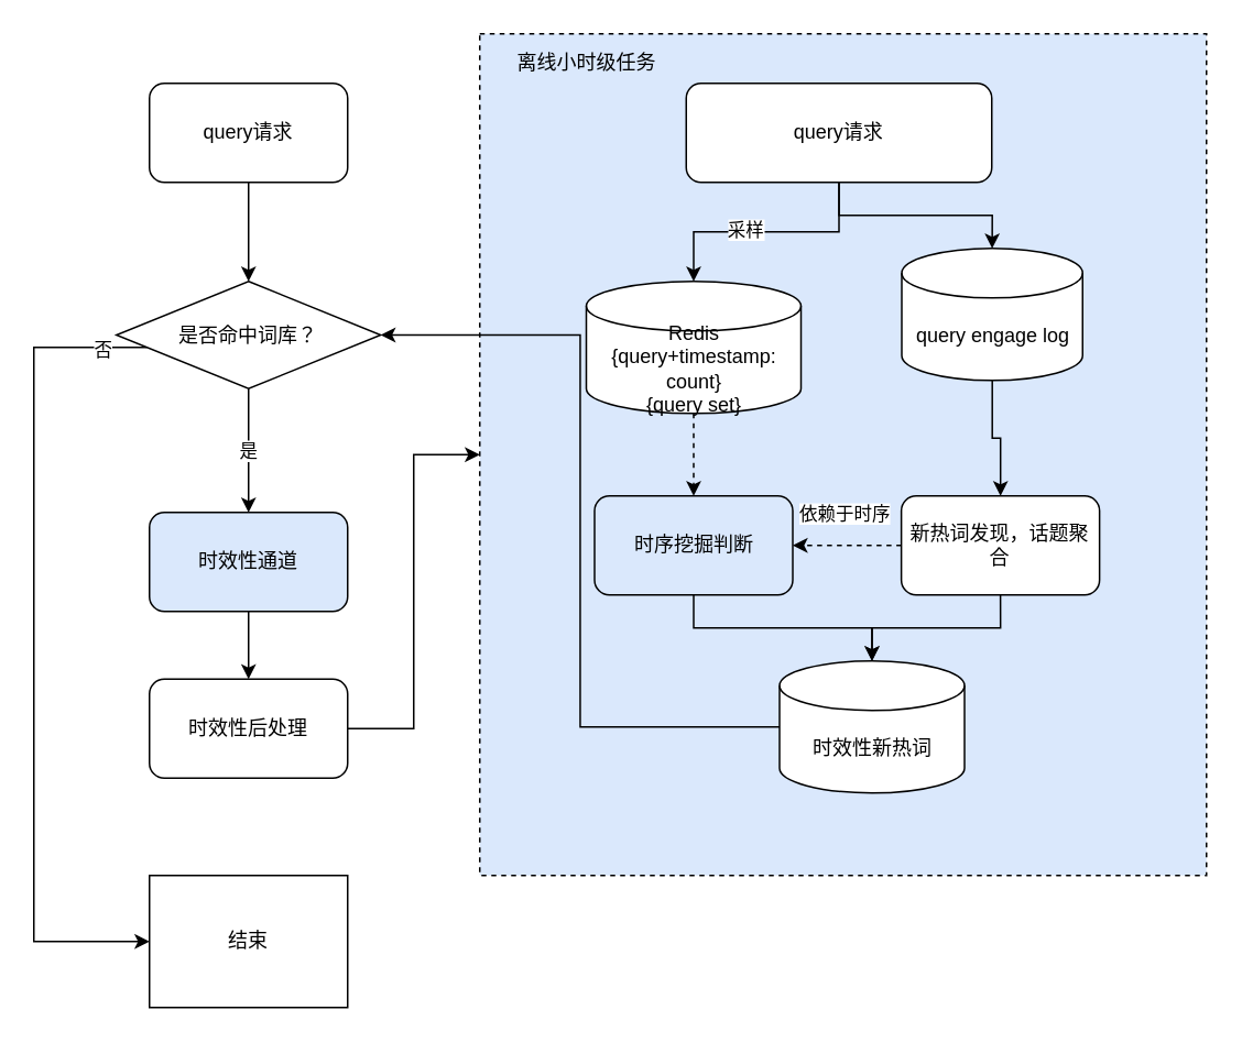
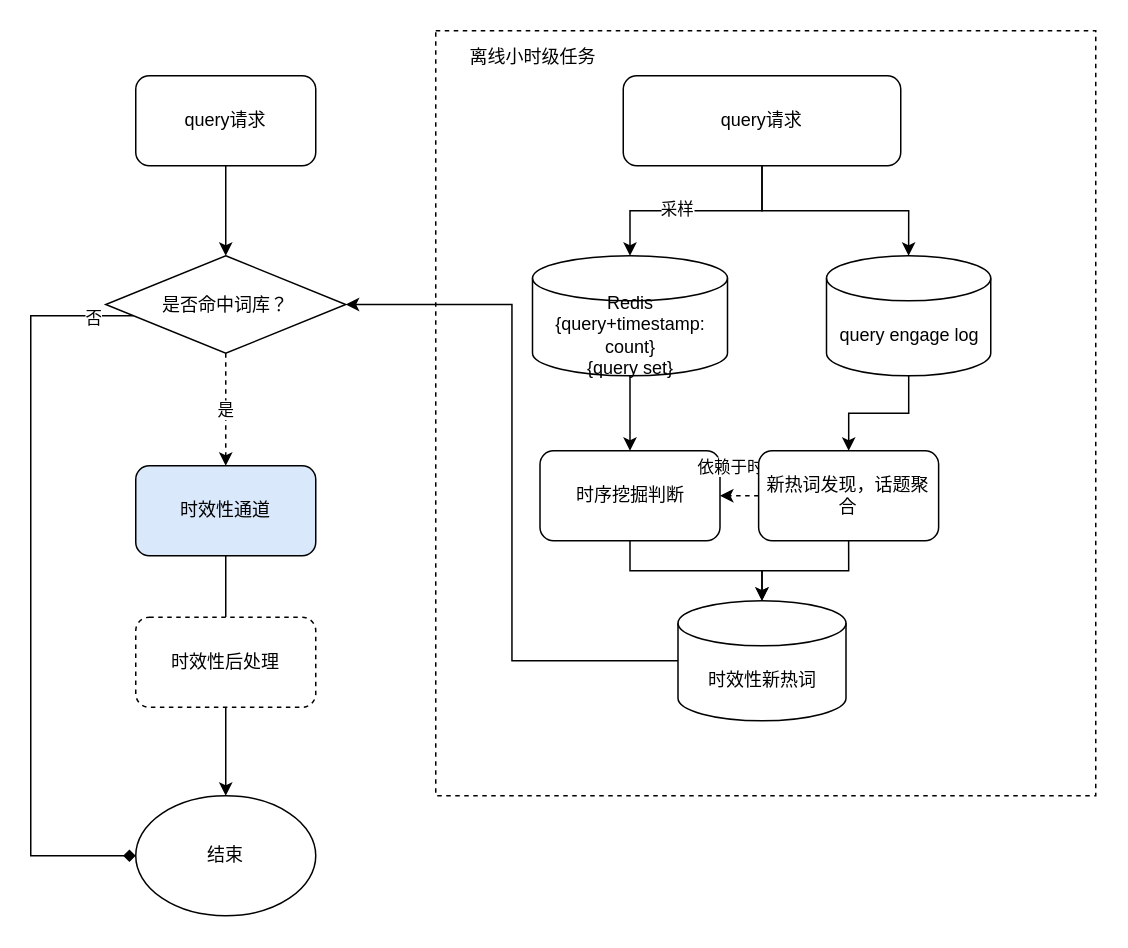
  <mxCell id="0" />
  <mxCell id="1" parent="0" />
- <mxCell id="2" value="离线小时级任务&amp;nbsp; &amp;nbsp; &amp;nbsp; &amp;nbsp; &amp;nbsp; &amp;nbsp; &amp;nbsp; &amp;nbsp; &amp;nbsp; &amp;nbsp; &amp;nbsp; &amp;nbsp; &amp;nbsp; &amp;nbsp; &amp;nbsp; &amp;nbsp; &amp;nbsp; &amp;nbsp; &amp;nbsp; &amp;nbsp; &amp;nbsp; &amp;nbsp; &amp;nbsp; &amp;nbsp; &amp;nbsp; &amp;nbsp; &amp;nbsp; &amp;nbsp; &amp;nbsp; &amp;nbsp; &amp;nbsp; &amp;nbsp; &amp;nbsp; &amp;nbsp; &amp;nbsp; &amp;nbsp; &amp;nbsp; &amp;nbsp; &amp;nbsp; &amp;nbsp; &amp;nbsp; &amp;nbsp; &amp;nbsp; &amp;nbsp; &amp;nbsp; &amp;nbsp; &amp;nbsp;&lt;br&gt;&lt;br&gt;&lt;br&gt;&lt;br&gt;&lt;br&gt;&lt;br&gt;&lt;br&gt;&lt;br&gt;&lt;br&gt;&lt;br&gt;&lt;br&gt;&lt;br&gt;&lt;br&gt;&lt;br&gt;&lt;br&gt;&lt;br&gt;&lt;br&gt;&lt;br&gt;&lt;br&gt;&lt;br&gt;&lt;br&gt;&lt;br&gt;&lt;br&gt;&lt;br&gt;&lt;br&gt;&lt;br&gt;&lt;br&gt;&lt;br&gt;&lt;br&gt;&lt;br&gt;&lt;br&gt;&lt;br&gt;&lt;br&gt;&lt;br&gt;" style="rounded=0;whiteSpace=wrap;html=1;dashed=1;fillColor=#dae8fc;" vertex="1" parent="1"><mxGeometry x="290" y="20" width="440" height="510" as="geometry" /></mxCell>
+ <mxCell id="2" value="离线小时级任务&amp;nbsp; &amp;nbsp; &amp;nbsp; &amp;nbsp; &amp;nbsp; &amp;nbsp; &amp;nbsp; &amp;nbsp; &amp;nbsp; &amp;nbsp; &amp;nbsp; &amp;nbsp; &amp;nbsp; &amp;nbsp; &amp;nbsp; &amp;nbsp; &amp;nbsp; &amp;nbsp; &amp;nbsp; &amp;nbsp; &amp;nbsp; &amp;nbsp; &amp;nbsp; &amp;nbsp; &amp;nbsp; &amp;nbsp; &amp;nbsp; &amp;nbsp; &amp;nbsp; &amp;nbsp; &amp;nbsp; &amp;nbsp; &amp;nbsp; &amp;nbsp; &amp;nbsp; &amp;nbsp; &amp;nbsp; &amp;nbsp; &amp;nbsp; &amp;nbsp; &amp;nbsp; &amp;nbsp; &amp;nbsp; &amp;nbsp; &amp;nbsp; &amp;nbsp; &amp;nbsp;&lt;br&gt;&lt;br&gt;&lt;br&gt;&lt;br&gt;&lt;br&gt;&lt;br&gt;&lt;br&gt;&lt;br&gt;&lt;br&gt;&lt;br&gt;&lt;br&gt;&lt;br&gt;&lt;br&gt;&lt;br&gt;&lt;br&gt;&lt;br&gt;&lt;br&gt;&lt;br&gt;&lt;br&gt;&lt;br&gt;&lt;br&gt;&lt;br&gt;&lt;br&gt;&lt;br&gt;&lt;br&gt;&lt;br&gt;&lt;br&gt;&lt;br&gt;&lt;br&gt;&lt;br&gt;&lt;br&gt;&lt;br&gt;&lt;br&gt;&lt;br&gt;" style="rounded=0;whiteSpace=wrap;html=1;dashed=1" vertex="1" parent="1"><mxGeometry x="290" y="20" width="440" height="510" as="geometry" /></mxCell>
  <mxCell id="3" style="edgeStyle=orthogonalEdgeStyle;rounded=0;orthogonalLoop=1;jettySize=auto;html=1;entryX=0.5;entryY=0;entryDx=0;entryDy=0;entryPerimeter=0;" edge="1" parent="1" source="6" target="8"><mxGeometry relative="1" as="geometry" /></mxCell>
  <mxCell id="4" value="采样" style="edgeLabel;html=1;align=center;verticalAlign=middle;resizable=0;points=[];" vertex="1" connectable="0" parent="3"><mxGeometry x="0.182" y="-2" relative="1" as="geometry"><mxPoint as="offset" /></mxGeometry></mxCell>
  <mxCell id="5" style="edgeStyle=orthogonalEdgeStyle;rounded=0;orthogonalLoop=1;jettySize=auto;html=1;entryX=0.5;entryY=0;entryDx=0;entryDy=0;entryPerimeter=0;" edge="1" parent="1" source="6" target="10"><mxGeometry relative="1" as="geometry" /></mxCell>
  <mxCell id="6" value="query请求" style="rounded=1;whiteSpace=wrap;html=1;" vertex="1" parent="1"><mxGeometry x="415" y="50" width="185" height="60" as="geometry" /></mxCell>
- <mxCell id="7" style="edgeStyle=orthogonalEdgeStyle;rounded=0;orthogonalLoop=1;jettySize=auto;html=1;entryX=0.5;entryY=0;entryDx=0;entryDy=0;dashed=1;" edge="1" parent="1" source="8" target="12"><mxGeometry relative="1" as="geometry" /></mxCell>
+ <mxCell id="7" style="edgeStyle=orthogonalEdgeStyle;rounded=0;orthogonalLoop=1;jettySize=auto;html=1;entryX=0.5;entryY=0;entryDx=0;entryDy=0;" edge="1" parent="1" source="8" target="12"><mxGeometry relative="1" as="geometry" /></mxCell>
  <mxCell id="8" value="Redis&lt;br&gt;{query+timestamp: count}&lt;br&gt;{query set}" style="shape=cylinder3;whiteSpace=wrap;html=1;boundedLbl=1;backgroundOutline=1;size=15;" vertex="1" parent="1"><mxGeometry x="354.5" y="170" width="130" height="80" as="geometry" /></mxCell>
  <mxCell id="9" style="edgeStyle=orthogonalEdgeStyle;rounded=0;orthogonalLoop=1;jettySize=auto;html=1;" edge="1" parent="1" source="10" target="16"><mxGeometry relative="1" as="geometry" /></mxCell>
- <mxCell id="10" value="query engage log" style="shape=cylinder3;whiteSpace=wrap;html=1;boundedLbl=1;backgroundOutline=1;size=15;" vertex="1" parent="1"><mxGeometry x="545.5" y="150" width="109.5" height="80" as="geometry" /></mxCell>
+ <mxCell id="10" value="query engage log" style="shape=cylinder3;whiteSpace=wrap;html=1;boundedLbl=1;backgroundOutline=1;size=15;" vertex="1" parent="1"><mxGeometry x="550.5" y="170" width="109.5" height="80" as="geometry" /></mxCell>
  <mxCell id="11" style="edgeStyle=orthogonalEdgeStyle;rounded=0;orthogonalLoop=1;jettySize=auto;html=1;exitX=0.5;exitY=1;exitDx=0;exitDy=0;entryX=0.5;entryY=0;entryDx=0;entryDy=0;entryPerimeter=0;" edge="1" parent="1" source="12" target="18"><mxGeometry relative="1" as="geometry" /></mxCell>
- <mxCell id="12" value="时序挖掘判断" style="rounded=1;whiteSpace=wrap;html=1;fillColor=#dae8fc;" vertex="1" parent="1"><mxGeometry x="359.5" y="300" width="120" height="60" as="geometry" /></mxCell>
+ <mxCell id="12" value="时序挖掘判断" style="rounded=1;whiteSpace=wrap;html=1;" vertex="1" parent="1"><mxGeometry x="359.5" y="300" width="120" height="60" as="geometry" /></mxCell>
  <mxCell id="13" style="edgeStyle=orthogonalEdgeStyle;rounded=0;orthogonalLoop=1;jettySize=auto;html=1;exitX=0;exitY=0.5;exitDx=0;exitDy=0;entryX=1;entryY=0.5;entryDx=0;entryDy=0;dashed=1;" edge="1" parent="1" source="16" target="12"><mxGeometry relative="1" as="geometry" /></mxCell>
  <mxCell id="14" value="依赖于时序" style="edgeLabel;html=1;align=center;verticalAlign=middle;resizable=0;points=[];" vertex="1" connectable="0" parent="13"><mxGeometry x="0.072" y="-4" relative="1" as="geometry"><mxPoint y="-16" as="offset" /></mxGeometry></mxCell>
  <mxCell id="15" style="edgeStyle=orthogonalEdgeStyle;rounded=0;orthogonalLoop=1;jettySize=auto;html=1;exitX=0.5;exitY=1;exitDx=0;exitDy=0;entryX=0.5;entryY=0;entryDx=0;entryDy=0;entryPerimeter=0;" edge="1" parent="1" source="16" target="18"><mxGeometry relative="1" as="geometry" /></mxCell>
- <mxCell id="16" value="新热词发现，话题聚合" style="rounded=1;whiteSpace=wrap;html=1;" vertex="1" parent="1"><mxGeometry x="545.25" y="300" width="120" height="60" as="geometry" /></mxCell>
+ <mxCell id="16" value="新热词发现，话题聚合" style="rounded=1;whiteSpace=wrap;html=1;" vertex="1" parent="1"><mxGeometry x="505.25" y="300" width="120" height="60" as="geometry" /></mxCell>
  <mxCell id="17" style="edgeStyle=orthogonalEdgeStyle;rounded=0;orthogonalLoop=1;jettySize=auto;html=1;entryX=1;entryY=0.5;entryDx=0;entryDy=0;" edge="1" parent="1" source="18" target="24"><mxGeometry relative="1" as="geometry" /></mxCell>
- <mxCell id="18" value="时效性新热词" style="shape=cylinder3;whiteSpace=wrap;html=1;boundedLbl=1;backgroundOutline=1;size=15;" vertex="1" parent="1"><mxGeometry x="471.5" y="400" width="112" height="80" as="geometry" /></mxCell>
+ <mxCell id="18" value="时效性新热词" style="shape=cylinder3;whiteSpace=wrap;html=1;boundedLbl=1;backgroundOutline=1;size=15;" vertex="1" parent="1"><mxGeometry x="451.5" y="400" width="112" height="80" as="geometry" /></mxCell>
  <mxCell id="19" style="edgeStyle=orthogonalEdgeStyle;rounded=0;orthogonalLoop=1;jettySize=auto;html=1;entryX=0.5;entryY=0;entryDx=0;entryDy=0;" edge="1" parent="1" source="20" target="24"><mxGeometry relative="1" as="geometry" /></mxCell>
  <mxCell id="20" value="query请求" style="rounded=1;whiteSpace=wrap;html=1;" vertex="1" parent="1"><mxGeometry x="90" y="50" width="120" height="60" as="geometry" /></mxCell>
- <mxCell id="21" value="是" style="edgeStyle=orthogonalEdgeStyle;rounded=0;orthogonalLoop=1;jettySize=auto;html=1;entryX=0.5;entryY=0;entryDx=0;entryDy=0;" edge="1" parent="1" source="24" target="26"><mxGeometry relative="1" as="geometry" /></mxCell>
- <mxCell id="22" style="edgeStyle=orthogonalEdgeStyle;rounded=0;orthogonalLoop=1;jettySize=auto;html=1;entryX=0;entryY=0.5;entryDx=0;entryDy=0;" edge="1" parent="1" source="24" target="29"><mxGeometry relative="1" as="geometry"><Array as="points"><mxPoint x="20" y="210" /><mxPoint x="20" y="570" /></Array></mxGeometry></mxCell>
+ <mxCell id="21" value="是" style="edgeStyle=orthogonalEdgeStyle;rounded=0;orthogonalLoop=1;jettySize=auto;html=1;entryX=0.5;entryY=0;entryDx=0;entryDy=0;dashed=1;" edge="1" parent="1" source="24" target="26"><mxGeometry relative="1" as="geometry" /></mxCell>
+ <mxCell id="22" style="edgeStyle=orthogonalEdgeStyle;rounded=0;orthogonalLoop=1;jettySize=auto;html=1;entryX=0;entryY=0.5;entryDx=0;entryDy=0;endArrow=diamond;" edge="1" parent="1" source="24" target="29"><mxGeometry relative="1" as="geometry"><Array as="points"><mxPoint x="20" y="210" /><mxPoint x="20" y="570" /></Array></mxGeometry></mxCell>
  <mxCell id="23" value="否" style="edgeLabel;html=1;align=center;verticalAlign=middle;resizable=0;points=[];" vertex="1" connectable="0" parent="22"><mxGeometry x="-0.892" y="1" relative="1" as="geometry"><mxPoint as="offset" /></mxGeometry></mxCell>
  <mxCell id="24" value="是否命中词库？" style="rhombus;whiteSpace=wrap;html=1;" vertex="1" parent="1"><mxGeometry x="70" y="170" width="160" height="65" as="geometry" /></mxCell>
- <mxCell id="25" style="edgeStyle=orthogonalEdgeStyle;rounded=0;orthogonalLoop=1;jettySize=auto;html=1;entryX=0.5;entryY=0;entryDx=0;entryDy=0;" edge="1" parent="1" source="26" target="28"><mxGeometry relative="1" as="geometry" /></mxCell>
+ <mxCell id="25" style="edgeStyle=orthogonalEdgeStyle;rounded=0;orthogonalLoop=1;jettySize=auto;html=1;entryX=0.5;entryY=0;entryDx=0;entryDy=0;endArrow=none;" edge="1" parent="1" source="26" target="28"><mxGeometry relative="1" as="geometry" /></mxCell>
  <mxCell id="26" value="时效性通道" style="rounded=1;whiteSpace=wrap;html=1;fillColor=#dae8fc;" vertex="1" parent="1"><mxGeometry x="90" y="310" width="120" height="60" as="geometry" /></mxCell>
- <mxCell id="27" style="edgeStyle=orthogonalEdgeStyle;rounded=0;orthogonalLoop=1;jettySize=auto;html=1;" edge="1" parent="1" source="28" target="2"><mxGeometry relative="1" as="geometry" /></mxCell>
- <mxCell id="28" value="时效性后处理" style="rounded=1;whiteSpace=wrap;html=1;" vertex="1" parent="1"><mxGeometry x="90" y="411" width="120" height="60" as="geometry" /></mxCell>
- <mxCell id="29" value="结束" style="whiteSpace=wrap;html=1;rounded=0;" vertex="1" parent="1"><mxGeometry x="90" y="530" width="120" height="80" as="geometry" /></mxCell>
+ <mxCell id="27" style="edgeStyle=orthogonalEdgeStyle;rounded=0;orthogonalLoop=1;jettySize=auto;html=1;entryX=0.5;entryY=0;entryDx=0;entryDy=0;" edge="1" parent="1" source="28" target="29"><mxGeometry relative="1" as="geometry" /></mxCell>
+ <mxCell id="28" value="时效性后处理" style="rounded=1;whiteSpace=wrap;html=1;dashed=1;" vertex="1" parent="1"><mxGeometry x="90" y="411" width="120" height="60" as="geometry" /></mxCell>
+ <mxCell id="29" value="结束" style="ellipse;whiteSpace=wrap;html=1;" vertex="1" parent="1"><mxGeometry x="90" y="530" width="120" height="80" as="geometry" /></mxCell>
